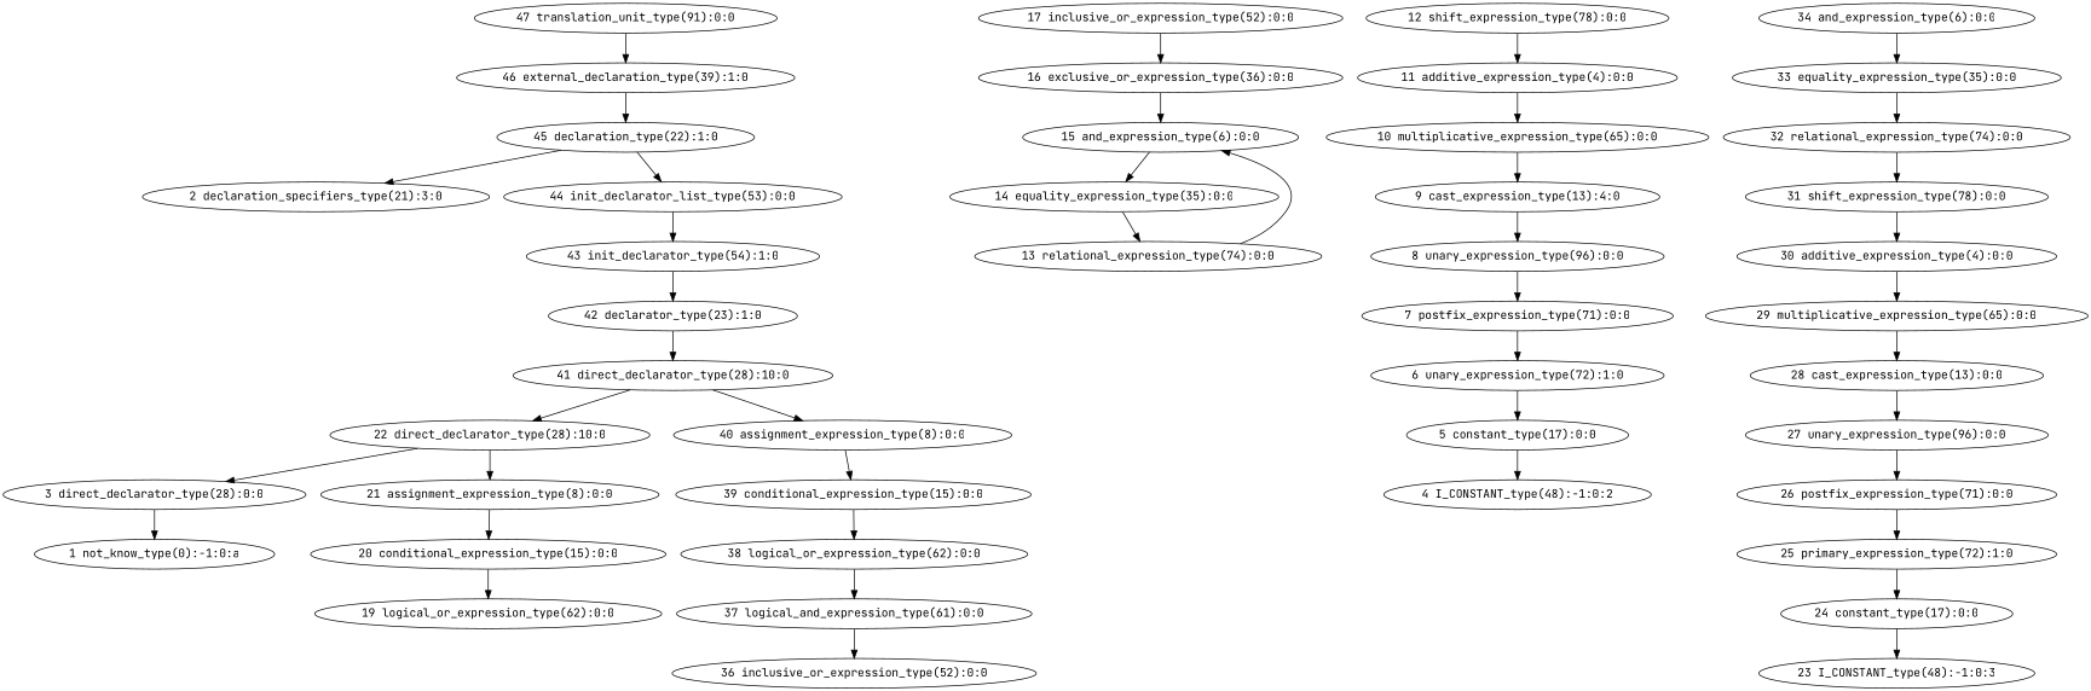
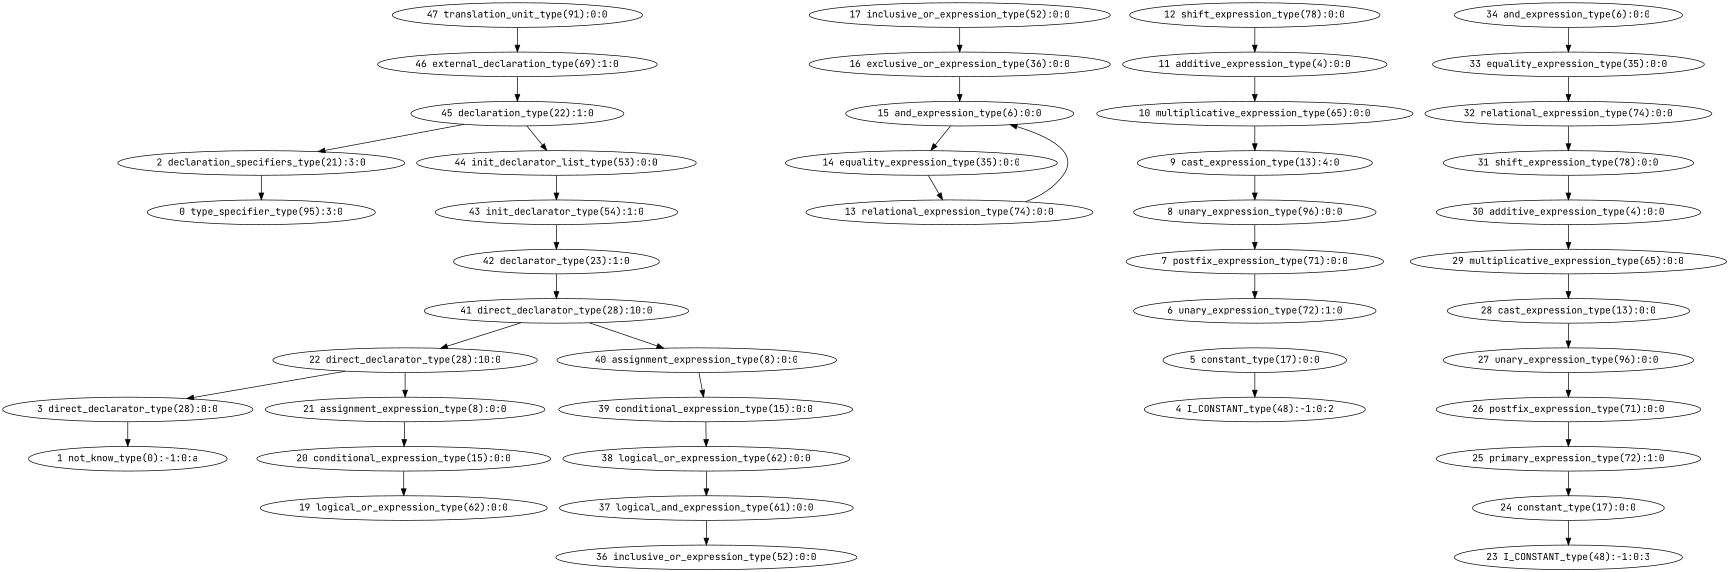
  digraph {
    fontname="JetBrains Mono"
    node [fontname="JetBrains Mono"]
    edge [fontname="JetBrains Mono"]
    n1 [label="47 translation_unit_type(91):0:0"]
-   n2 [label="46 external_declaration_type(39):1:0"]
+   n2 [label="46 external_declaration_type(69):1:0"]
    n3 [label="45 declaration_type(22):1:0"]
    n4 [label="2 declaration_specifiers_type(21):3:0"]
    n5 [label="44 init_declarator_list_type(53):0:0"]
+   n6 [label="0 type_specifier_type(95):3:0"]
    n7 [label="43 init_declarator_type(54):1:0"]
    n8 [label="42 declarator_type(23):1:0"]
    n9 [label="41 direct_declarator_type(28):10:0"]
    n10 [label="22 direct_declarator_type(28):10:0"]
    n11 [label="40 assignment_expression_type(8):0:0"]
    n12 [label="3 direct_declarator_type(28):0:0"]
    n13 [label="21 assignment_expression_type(8):0:0"]
    n14 [label="39 conditional_expression_type(15):0:0"]
    n15 [label="1 not_know_type(0):-1:0:a"]
    n16 [label="20 conditional_expression_type(15):0:0"]
    n17 [label="19 logical_or_expression_type(62):0:0"]
    n18 [label="17 inclusive_or_expression_type(52):0:0"]
    n19 [label="16 exclusive_or_expression_type(36):0:0"]
    n20 [label="15 and_expression_type(6):0:0"]
    n21 [label="14 equality_expression_type(35):0:0"]
    n22 [label="13 relational_expression_type(74):0:0"]
    n23 [label="12 shift_expression_type(78):0:0"]
    n24 [label="11 additive_expression_type(4):0:0"]
    n25 [label="10 multiplicative_expression_type(65):0:0"]
    n26 [label="9 cast_expression_type(13):4:0"]
    n27 [label="8 unary_expression_type(96):0:0"]
    n28 [label="7 postfix_expression_type(71):0:0"]
    n29 [label="6 unary_expression_type(72):1:0"]
    n30 [label="5 constant_type(17):0:0"]
    n31 [label="4 I_CONSTANT_type(48):-1:0:2"]
    n32 [label="38 logical_or_expression_type(62):0:0"]
    n33 [label="37 logical_and_expression_type(61):0:0"]
    n34 [label="36 inclusive_or_expression_type(52):0:0"]
    n35 [label="34 and_expression_type(6):0:0"]
    n36 [label="33 equality_expression_type(35):0:0"]
    n37 [label="32 relational_expression_type(74):0:0"]
    n38 [label="31 shift_expression_type(78):0:0"]
    n39 [label="30 additive_expression_type(4):0:0"]
    n40 [label="29 multiplicative_expression_type(65):0:0"]
    n41 [label="28 cast_expression_type(13):0:0"]
    n42 [label="27 unary_expression_type(96):0:0"]
    n43 [label="26 postfix_expression_type(71):0:0"]
    n44 [label="25 primary_expression_type(72):1:0"]
    n45 [label="24 constant_type(17):0:0"]
    n46 [label="23 I_CONSTANT_type(48):-1:0:3"]
    n1 -> n2
    n2 -> n3
    n3 -> n4
    n3 -> n5
+   n4 -> n6
    n5 -> n7
    n7 -> n8
    n8 -> n9
    n9 -> n10
    n9 -> n11
    n10 -> n12
    n10 -> n13
    n11 -> n14
    n12 -> n15
    n13 -> n16
    n14 -> n32
    n16 -> n17
    n18 -> n19
    n19 -> n20
    n20 -> n21
    n21 -> n22
    n22 -> n20
    n23 -> n24
    n24 -> n25
    n25 -> n26
    n26 -> n27
    n27 -> n28
    n28 -> n29
-   n29 -> n30
    n30 -> n31
    n32 -> n33
    n33 -> n34
    n35 -> n36
    n36 -> n37
    n37 -> n38
    n38 -> n39
    n39 -> n40
    n40 -> n41
    n41 -> n42
    n42 -> n43
    n43 -> n44
    n44 -> n45
    n45 -> n46
  }
